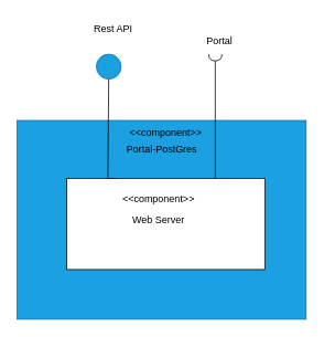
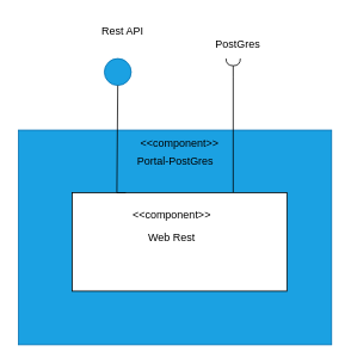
  <mxCell id="0" />
  <mxCell id="1" parent="0" />
  <mxCell id="2" value="" style="rounded=0;whiteSpace=wrap;html=1;fillColor=#1ba1e2;fontColor=#ffffff;strokeColor=#006EAF;" vertex="1" parent="1"><mxGeometry x="20" y="145" width="350" height="240" as="geometry" /></mxCell>
  <mxCell id="3" value="Portal-PostGres" style="text;html=1;align=center;verticalAlign=middle;resizable=0;points=[];autosize=1;strokeColor=none;fillColor=none;" vertex="1" parent="1"><mxGeometry x="130" y="165" width="130" height="30" as="geometry" /></mxCell>
  <mxCell id="4" value="" style="ellipse;whiteSpace=wrap;html=1;aspect=fixed;fillColor=#1ba1e2;fontColor=#ffffff;strokeColor=#006EAF;" vertex="1" parent="1"><mxGeometry x="116" y="65" width="30" height="30" as="geometry" /></mxCell>
  <mxCell id="5" value="Rest API" style="text;html=1;align=center;verticalAlign=middle;resizable=0;points=[];autosize=1;strokeColor=none;fillColor=none;" vertex="1" parent="1"><mxGeometry x="101" y="20" width="70" height="30" as="geometry" /></mxCell>
  <mxCell id="6" style="edgeStyle=orthogonalEdgeStyle;rounded=0;orthogonalLoop=1;jettySize=auto;html=1;entryX=0.75;entryY=0;entryDx=0;entryDy=0;strokeColor=default;endArrow=none;startFill=0;endFill=0;startArrow=halfCircle;" edge="1" parent="1" target="8"><mxGeometry relative="1" as="geometry"><mxPoint x="260" y="145" as="targetPoint" /><mxPoint x="260" y="65" as="sourcePoint" /><Array as="points"><mxPoint x="260" y="85" /><mxPoint x="260" y="85" /></Array></mxGeometry></mxCell>
- <mxCell id="7" value="Portal" style="text;html=1;align=center;verticalAlign=middle;resizable=0;points=[];autosize=1;strokeColor=none;fillColor=none;" vertex="1" parent="1"><mxGeometry x="230" y="35" width="70" height="30" as="geometry" /></mxCell>
+ <mxCell id="7" value="PostGres" style="text;html=1;align=center;verticalAlign=middle;resizable=0;points=[];autosize=1;strokeColor=none;fillColor=none;" vertex="1" parent="1"><mxGeometry x="230" y="35" width="70" height="30" as="geometry" /></mxCell>
  <mxCell id="8" value="" style="rounded=0;whiteSpace=wrap;html=1;fillColor=light-dark(#FFFFFF,#000099);" vertex="1" parent="1"><mxGeometry x="80" y="215" width="240" height="110" as="geometry" /></mxCell>
  <mxCell id="9" value="&amp;lt;&amp;lt;component&amp;gt;&amp;gt;" style="text;html=1;align=center;verticalAlign=middle;resizable=0;points=[];autosize=1;strokeColor=none;fillColor=none;" vertex="1" parent="1"><mxGeometry x="145" y="145" width="110" height="30" as="geometry" /></mxCell>
- <mxCell id="10" value="Web Server" style="text;html=1;align=center;verticalAlign=middle;resizable=0;points=[];autosize=1;strokeColor=none;fillColor=none;" vertex="1" parent="1"><mxGeometry x="146" y="250" width="90" height="30" as="geometry" /></mxCell>
+ <mxCell id="10" value="Web Rest" style="text;html=1;align=center;verticalAlign=middle;resizable=0;points=[];autosize=1;strokeColor=none;fillColor=none;" vertex="1" parent="1"><mxGeometry x="146" y="250" width="90" height="30" as="geometry" /></mxCell>
  <mxCell id="11" style="edgeStyle=orthogonalEdgeStyle;rounded=0;orthogonalLoop=1;jettySize=auto;html=1;exitX=0.5;exitY=1;exitDx=0;exitDy=0;strokeColor=default;endArrow=none;startFill=0;entryX=0.25;entryY=0;entryDx=0;entryDy=0;jumpSize=0;jumpStyle=line;" edge="1" parent="1" source="4" target="8"><mxGeometry relative="1" as="geometry"><mxPoint x="210" y="115" as="targetPoint" /><Array as="points"><mxPoint x="130" y="95" /></Array></mxGeometry></mxCell>
  <mxCell id="12" value="&amp;lt;&amp;lt;component&amp;gt;&amp;gt;" style="text;html=1;align=center;verticalAlign=middle;resizable=0;points=[];autosize=1;strokeColor=none;fillColor=none;" vertex="1" parent="1"><mxGeometry x="136" y="225" width="110" height="30" as="geometry" /></mxCell>
